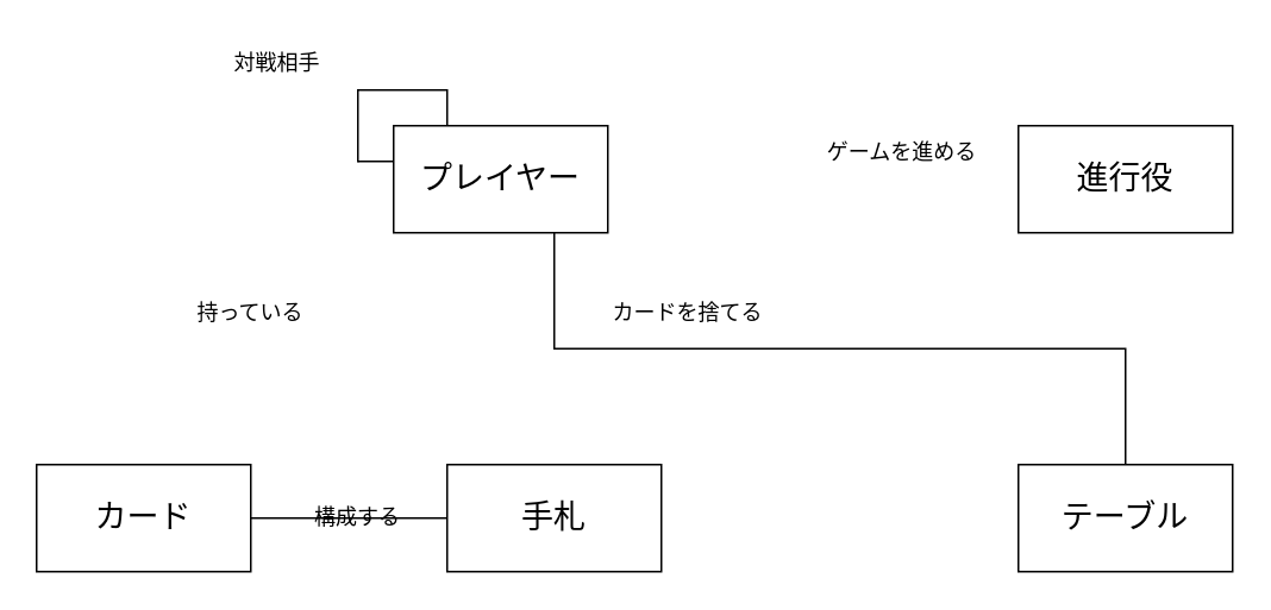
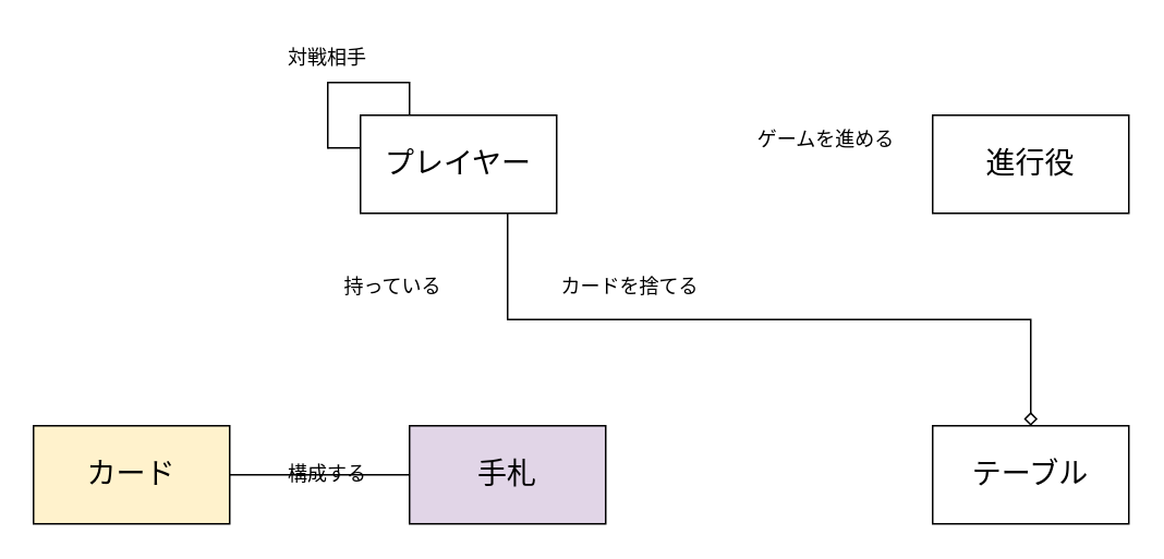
  <mxCell id="0" />
  <mxCell id="1" parent="0" />
- <mxCell id="2" style="edgeStyle=orthogonalEdgeStyle;rounded=0;orthogonalLoop=1;jettySize=auto;html=1;exitX=0.75;exitY=1;exitDx=0;exitDy=0;endArrow=none;endFill=0;" parent="1" source="4" target="5" edge="1"><mxGeometry relative="1" as="geometry" /></mxCell>
+ <mxCell id="2" style="edgeStyle=orthogonalEdgeStyle;rounded=0;orthogonalLoop=1;jettySize=auto;html=1;exitX=0.75;exitY=1;exitDx=0;exitDy=0;endArrow=diamond;endFill=0;" parent="1" source="4" target="5" edge="1"><mxGeometry relative="1" as="geometry" /></mxCell>
  <mxCell id="3" style="edgeStyle=orthogonalEdgeStyle;rounded=0;orthogonalLoop=1;jettySize=auto;html=1;exitX=0.25;exitY=0;exitDx=0;exitDy=0;endArrow=none;endFill=0;" parent="1" source="4" edge="1"><mxGeometry relative="1" as="geometry"><mxPoint x="200" y="90" as="targetPoint" /></mxGeometry></mxCell>
  <mxCell id="4" value="&lt;font style=&quot;font-size: 18px;&quot;&gt;プレイヤー&lt;/font&gt;" style="rounded=0;whiteSpace=wrap;html=1;" parent="1" vertex="1"><mxGeometry x="220" y="70" width="120" height="60" as="geometry" /></mxCell>
  <mxCell id="5" value="&lt;font style=&quot;font-size: 18px;&quot;&gt;テーブル&lt;/font&gt;" style="rounded=0;whiteSpace=wrap;html=1;" parent="1" vertex="1"><mxGeometry x="570" y="260" width="120" height="60" as="geometry" /></mxCell>
  <mxCell id="6" value="&lt;font style=&quot;font-size: 18px;&quot;&gt;進行役&lt;/font&gt;" style="rounded=0;whiteSpace=wrap;html=1;" parent="1" vertex="1"><mxGeometry x="570" y="70" width="120" height="60" as="geometry" /></mxCell>
  <mxCell id="7" style="edgeStyle=orthogonalEdgeStyle;rounded=0;orthogonalLoop=1;jettySize=auto;html=1;exitX=1;exitY=0.5;exitDx=0;exitDy=0;endArrow=none;endFill=0;" parent="1" source="8" target="9" edge="1"><mxGeometry relative="1" as="geometry" /></mxCell>
- <mxCell id="8" value="&lt;font style=&quot;font-size: 18px;&quot;&gt;カード&lt;/font&gt;" style="rounded=0;whiteSpace=wrap;html=1;" parent="1" vertex="1"><mxGeometry x="20" y="260" width="120" height="60" as="geometry" /></mxCell>
- <mxCell id="9" value="&lt;font style=&quot;font-size: 18px;&quot;&gt;手札&lt;/font&gt;" style="rounded=0;whiteSpace=wrap;html=1;" parent="1" vertex="1"><mxGeometry x="250" y="260" width="120" height="60" as="geometry" /></mxCell>
+ <mxCell id="8" value="&lt;font style=&quot;font-size: 18px;&quot;&gt;カード&lt;/font&gt;" style="rounded=0;whiteSpace=wrap;html=1;fillColor=#fff2cc;" parent="1" vertex="1"><mxGeometry x="20" y="260" width="120" height="60" as="geometry" /></mxCell>
+ <mxCell id="9" value="&lt;font style=&quot;font-size: 18px;&quot;&gt;手札&lt;/font&gt;" style="rounded=0;whiteSpace=wrap;html=1;fillColor=#e1d5e7;" parent="1" vertex="1"><mxGeometry x="250" y="260" width="120" height="60" as="geometry" /></mxCell>
  <mxCell id="10" value="ゲームを進める" style="text;html=1;align=center;verticalAlign=middle;whiteSpace=wrap;rounded=0;" parent="1" vertex="1"><mxGeometry x="450" y="70" width="110" height="30" as="geometry" /></mxCell>
- <mxCell id="11" value="持っている" style="text;html=1;align=center;verticalAlign=middle;whiteSpace=wrap;rounded=0;" parent="1" vertex="1"><mxGeometry x="100" y="160" width="80" height="30" as="geometry" /></mxCell>
+ <mxCell id="11" value="持っている" style="text;html=1;align=center;verticalAlign=middle;whiteSpace=wrap;rounded=0;" parent="1" vertex="1"><mxGeometry x="200" y="160" width="80" height="30" as="geometry" /></mxCell>
  <mxCell id="12" value="構成する" style="text;html=1;align=center;verticalAlign=middle;whiteSpace=wrap;rounded=0;" parent="1" vertex="1"><mxGeometry x="160" y="275" width="80" height="30" as="geometry" /></mxCell>
  <mxCell id="13" value="カードを捨てる" style="text;html=1;align=center;verticalAlign=middle;whiteSpace=wrap;rounded=0;" parent="1" vertex="1"><mxGeometry x="330" y="160" width="110" height="30" as="geometry" /></mxCell>
  <mxCell id="14" value="" style="endArrow=none;html=1;rounded=0;" parent="1" edge="1"><mxGeometry width="50" height="50" relative="1" as="geometry"><mxPoint x="200" y="90" as="sourcePoint" /><mxPoint x="220" y="90" as="targetPoint" /></mxGeometry></mxCell>
- <mxCell id="15" value="対戦相手" style="text;html=1;align=center;verticalAlign=middle;whiteSpace=wrap;rounded=0;" parent="1" vertex="1"><mxGeometry x="125" y="20" width="60" height="30" as="geometry" /></mxCell>
+ <mxCell id="15" value="対戦相手" style="text;html=1;align=center;verticalAlign=middle;whiteSpace=wrap;rounded=0;" parent="1" vertex="1"><mxGeometry x="170" y="20" width="60" height="30" as="geometry" /></mxCell>
